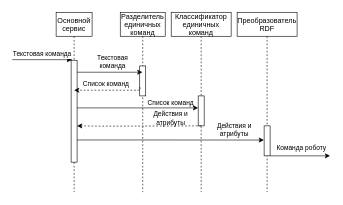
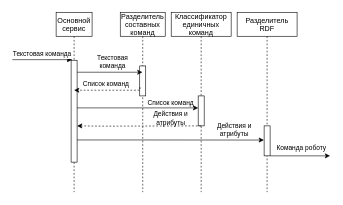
  <mxCell id="0" />
  <mxCell id="1" parent="0" />
  <mxCell id="2" value="Основной &#10;сервис" style="shape=umlLifeline;perimeter=lifelinePerimeter;container=1;collapsible=0;recursiveResize=0;rounded=0;shadow=0;strokeWidth=1;" parent="1" vertex="1"><mxGeometry x="93" y="20" width="60" height="300" as="geometry" /></mxCell>
  <mxCell id="3" value="" style="points=[];perimeter=orthogonalPerimeter;rounded=0;shadow=0;strokeWidth=1;" parent="2" vertex="1"><mxGeometry x="25" y="80" width="10" height="170" as="geometry" /></mxCell>
  <mxCell id="4" value="Текстовая команда" style="verticalAlign=bottom;endArrow=block;entryX=0;entryY=0;shadow=0;strokeWidth=1;" parent="1" edge="1"><mxGeometry relative="1" as="geometry"><mxPoint x="20" y="99" as="sourcePoint" /><mxPoint x="120" y="99" as="targetPoint" /></mxGeometry></mxCell>
- <mxCell id="5" value="Разделитель&#10;единичных &#10;команд" style="shape=umlLifeline;perimeter=lifelinePerimeter;container=1;collapsible=0;recursiveResize=0;rounded=0;shadow=0;strokeWidth=1;" parent="1" vertex="1"><mxGeometry x="200" y="20" width="75" height="300" as="geometry" /></mxCell>
+ <mxCell id="5" value="Разделитель&#10;составных &#10;команд" style="shape=umlLifeline;perimeter=lifelinePerimeter;container=1;collapsible=0;recursiveResize=0;rounded=0;shadow=0;strokeWidth=1;" parent="1" vertex="1"><mxGeometry x="200" y="20" width="75" height="300" as="geometry" /></mxCell>
  <mxCell id="6" value="" style="points=[];perimeter=orthogonalPerimeter;rounded=0;shadow=0;strokeWidth=1;" parent="5" vertex="1"><mxGeometry x="32.5" y="89.5" width="10" height="50" as="geometry" /></mxCell>
  <mxCell id="7" value="Классификатор &#10;единичных &#10;команд" style="shape=umlLifeline;perimeter=lifelinePerimeter;container=1;collapsible=0;recursiveResize=0;rounded=0;shadow=0;strokeWidth=1;" parent="1" vertex="1"><mxGeometry x="285" y="20" width="100" height="300" as="geometry" /></mxCell>
  <mxCell id="8" value="" style="points=[];perimeter=orthogonalPerimeter;rounded=0;shadow=0;strokeWidth=1;" parent="7" vertex="1"><mxGeometry x="45" y="139.5" width="10" height="50" as="geometry" /></mxCell>
  <mxCell id="9" value="Список команд" style="edgeLabel;html=1;align=center;verticalAlign=middle;resizable=0;points=[];" parent="7" vertex="1" connectable="0"><mxGeometry x="-7.996" y="154.5" as="geometry"><mxPoint x="6" y="-4" as="offset" /></mxGeometry></mxCell>
  <mxCell id="10" value="&lt;div&gt;Действия и &lt;br&gt;&lt;/div&gt;&lt;div&gt;атрибуты&lt;/div&gt;" style="edgeLabel;html=1;align=center;verticalAlign=middle;resizable=0;points=[];" parent="7" vertex="1" connectable="0"><mxGeometry x="-7.996" y="180.5" as="geometry"><mxPoint x="6" y="-4" as="offset" /></mxGeometry></mxCell>
  <mxCell id="11" value="" style="edgeStyle=orthogonalEdgeStyle;rounded=0;orthogonalLoop=1;jettySize=auto;html=1;" parent="1" source="3" target="5" edge="1"><mxGeometry relative="1" as="geometry"><Array as="points"><mxPoint x="153" y="120" /><mxPoint x="153" y="120" /></Array><mxPoint x="233" y="120" as="targetPoint" /></mxGeometry></mxCell>
  <mxCell id="12" value="&lt;div&gt;Текстовая&lt;/div&gt;&lt;div&gt;команда&lt;br&gt;&lt;/div&gt;" style="edgeLabel;html=1;align=center;verticalAlign=middle;resizable=0;points=[];" parent="11" vertex="1" connectable="0"><mxGeometry x="0.194" y="1" relative="1" as="geometry"><mxPoint x="-7" y="-17" as="offset" /></mxGeometry></mxCell>
  <mxCell id="13" value="Список команд" style="edgeLabel;html=1;align=center;verticalAlign=middle;resizable=0;points=[];" parent="1" vertex="1" connectable="0"><mxGeometry x="173.004" y="140" as="geometry"><mxPoint x="2" y="-2" as="offset" /></mxGeometry></mxCell>
  <mxCell id="14" value="" style="edgeStyle=orthogonalEdgeStyle;rounded=0;orthogonalLoop=1;jettySize=auto;html=1;dashed=1;" parent="1" source="8" edge="1"><mxGeometry relative="1" as="geometry"><Array as="points"><mxPoint x="335" y="210" /><mxPoint x="173" y="210" /></Array><mxPoint x="128" y="209.5" as="targetPoint" /></mxGeometry></mxCell>
  <mxCell id="15" value="" style="edgeStyle=orthogonalEdgeStyle;rounded=0;orthogonalLoop=1;jettySize=auto;html=1;" parent="1" target="8" edge="1"><mxGeometry relative="1" as="geometry"><Array as="points"><mxPoint x="293" y="180" /><mxPoint x="293" y="180" /></Array><mxPoint x="128" y="179.5" as="sourcePoint" /><mxPoint x="452.5" y="179.5" as="targetPoint" /></mxGeometry></mxCell>
- <mxCell id="16" value="Преобразователь &#10;RDF" style="shape=umlLifeline;perimeter=lifelinePerimeter;container=1;collapsible=0;recursiveResize=0;rounded=0;shadow=0;strokeWidth=1;" parent="1" vertex="1"><mxGeometry x="395" y="20" width="100.004" height="300" as="geometry" /></mxCell>
+ <mxCell id="16" value="Разделитель &#10;RDF" style="shape=umlLifeline;perimeter=lifelinePerimeter;container=1;collapsible=0;recursiveResize=0;rounded=0;shadow=0;strokeWidth=1;" parent="1" vertex="1"><mxGeometry x="395" y="20" width="100.004" height="300" as="geometry" /></mxCell>
  <mxCell id="17" value="" style="points=[];perimeter=orthogonalPerimeter;rounded=0;shadow=0;strokeWidth=1;" parent="16" vertex="1"><mxGeometry x="45" y="189.5" width="10" height="50" as="geometry" /></mxCell>
  <mxCell id="18" value="Команда роботу" style="edgeLabel;html=1;align=center;verticalAlign=middle;resizable=0;points=[];" parent="16" vertex="1" connectable="0"><mxGeometry x="100.004" y="229.5" as="geometry"><mxPoint x="6" y="-4" as="offset" /></mxGeometry></mxCell>
  <mxCell id="19" value="" style="edgeStyle=orthogonalEdgeStyle;rounded=0;orthogonalLoop=1;jettySize=auto;html=1;" parent="1" source="17" edge="1"><mxGeometry relative="1" as="geometry"><mxPoint x="550" y="259.5" as="targetPoint" /><Array as="points"><mxPoint x="525" y="259.5" /><mxPoint x="525" y="259.5" /></Array></mxGeometry></mxCell>
  <mxCell id="20" value="" style="edgeStyle=orthogonalEdgeStyle;rounded=0;orthogonalLoop=1;jettySize=auto;html=1;dashed=1;" parent="1" edge="1"><mxGeometry relative="1" as="geometry"><Array as="points"><mxPoint x="233" y="150" /><mxPoint x="128" y="150" /></Array><mxPoint x="233" y="145" as="sourcePoint" /><mxPoint x="123" y="150" as="targetPoint" /></mxGeometry></mxCell>
  <mxCell id="21" value="" style="edgeStyle=orthogonalEdgeStyle;rounded=0;orthogonalLoop=1;jettySize=auto;html=1;entryX=-0.033;entryY=0.473;entryDx=0;entryDy=0;entryPerimeter=0;" edge="1" parent="1" source="3" target="17"><mxGeometry relative="1" as="geometry"><Array as="points"><mxPoint x="223" y="233" /><mxPoint x="223" y="233" /></Array></mxGeometry></mxCell>
  <mxCell id="22" value="&lt;div&gt;Действия и &lt;br&gt;&lt;/div&gt;&lt;div&gt;атрибуты&lt;/div&gt;" style="edgeLabel;html=1;align=center;verticalAlign=middle;resizable=0;points=[];" parent="1" vertex="1" connectable="0"><mxGeometry x="383.004" y="219.5" as="geometry"><mxPoint x="6" y="-4" as="offset" /></mxGeometry></mxCell>
